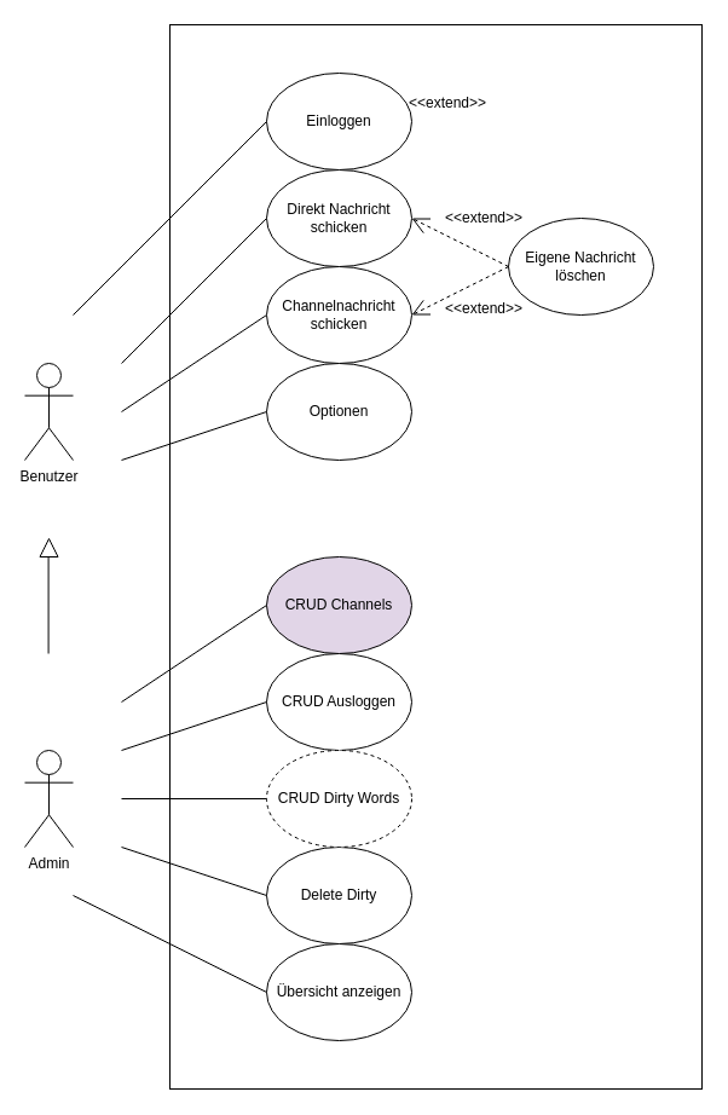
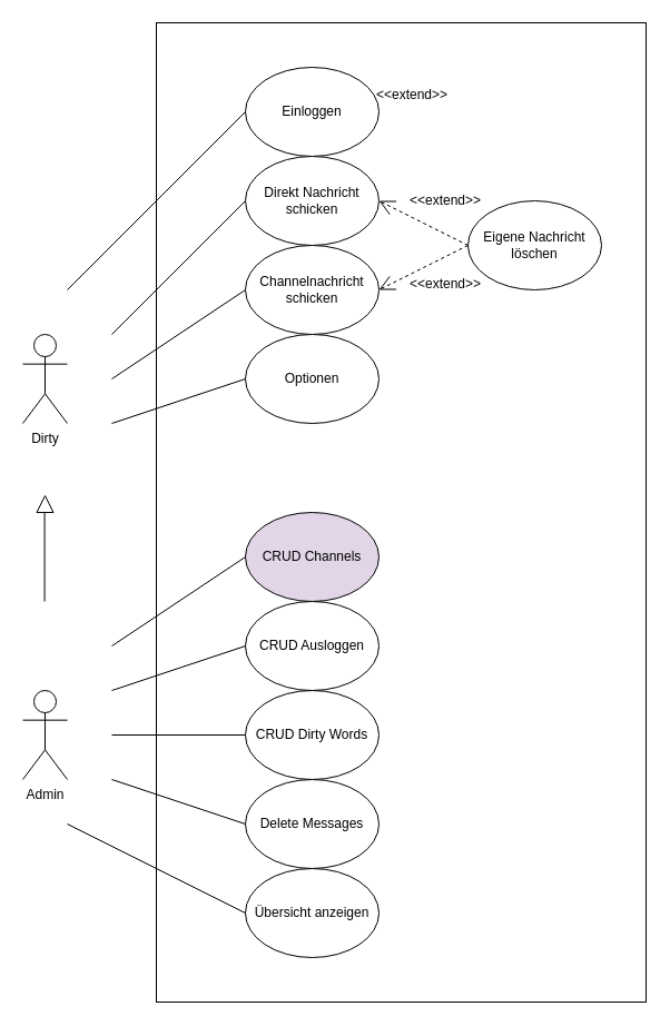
  <mxCell id="0" />
  <mxCell id="1" parent="0" />
  <mxCell id="2" value="" style="rounded=0;whiteSpace=wrap;html=1;" vertex="1" parent="1"><mxGeometry x="140" y="20" width="440" height="880" as="geometry" /></mxCell>
- <mxCell id="3" value="Benutzer" style="shape=umlActor;verticalLabelPosition=bottom;verticalAlign=top;html=1;" parent="1" vertex="1"><mxGeometry x="20" y="300" width="40" height="80" as="geometry" /></mxCell>
+ <mxCell id="3" value="Dirty" style="shape=umlActor;verticalLabelPosition=bottom;verticalAlign=top;html=1;" parent="1" vertex="1"><mxGeometry x="20" y="300" width="40" height="80" as="geometry" /></mxCell>
  <mxCell id="4" value="Direkt Nachricht schicken" style="ellipse;whiteSpace=wrap;html=1;" parent="1" vertex="1"><mxGeometry x="220" y="140" width="120" height="80" as="geometry" /></mxCell>
  <mxCell id="5" value="Eigene Nachricht löschen" style="ellipse;whiteSpace=wrap;html=1;" parent="1" vertex="1"><mxGeometry x="420" y="180" width="120" height="80" as="geometry" /></mxCell>
  <mxCell id="6" value="Einloggen" style="ellipse;whiteSpace=wrap;html=1;" parent="1" vertex="1"><mxGeometry x="220" y="60" width="120" height="80" as="geometry" /></mxCell>
  <mxCell id="7" value="" style="endArrow=none;html=1;rounded=0;entryX=0;entryY=0.5;entryDx=0;entryDy=0;" parent="1" target="6" edge="1"><mxGeometry width="50" height="50" relative="1" as="geometry"><mxPoint x="60" y="260" as="sourcePoint" /><mxPoint x="210" y="300" as="targetPoint" /></mxGeometry></mxCell>
  <mxCell id="8" value="" style="endArrow=none;html=1;rounded=0;entryX=0;entryY=0.5;entryDx=0;entryDy=0;" parent="1" edge="1" target="4"><mxGeometry width="50" height="50" relative="1" as="geometry"><mxPoint x="100" y="300" as="sourcePoint" /><mxPoint x="220" y="300" as="targetPoint" /></mxGeometry></mxCell>
  <mxCell id="9" value="" style="endArrow=open;endSize=12;dashed=1;html=1;rounded=0;exitX=0;exitY=0.5;exitDx=0;exitDy=0;entryX=1;entryY=0.5;entryDx=0;entryDy=0;" parent="1" source="5" target="4" edge="1"><mxGeometry width="160" relative="1" as="geometry"><mxPoint x="620" y="300" as="sourcePoint" /><mxPoint x="301" y="381.04" as="targetPoint" /></mxGeometry></mxCell>
  <mxCell id="10" value="" style="endArrow=open;endSize=12;dashed=1;html=1;rounded=0;entryX=1;entryY=0.5;entryDx=0;entryDy=0;exitX=0;exitY=0.5;exitDx=0;exitDy=0;" parent="1" source="5" target="20" edge="1"><mxGeometry width="160" relative="1" as="geometry"><mxPoint x="420" y="420" as="sourcePoint" /><mxPoint x="299.2" y="458.64" as="targetPoint" /></mxGeometry></mxCell>
  <mxCell id="11" value="&amp;lt;&amp;lt;extend&amp;gt;&amp;gt;" style="text;html=1;align=center;verticalAlign=middle;whiteSpace=wrap;rounded=0;" parent="1" vertex="1"><mxGeometry x="340" y="70" width="60" height="30" as="geometry" /></mxCell>
  <mxCell id="12" value="&amp;lt;&amp;lt;extend&amp;gt;&amp;gt;" style="text;html=1;align=center;verticalAlign=middle;whiteSpace=wrap;rounded=0;" parent="1" vertex="1"><mxGeometry x="370" y="165" width="60" height="30" as="geometry" /></mxCell>
  <mxCell id="13" value="&amp;lt;&amp;lt;extend&amp;gt;&amp;gt;" style="text;html=1;align=center;verticalAlign=middle;whiteSpace=wrap;rounded=0;" parent="1" vertex="1"><mxGeometry x="370" y="240" width="60" height="30" as="geometry" /></mxCell>
  <mxCell id="14" value="CRUD Channels" style="ellipse;whiteSpace=wrap;html=1;fillColor=#e1d5e7;" parent="1" vertex="1"><mxGeometry x="220" y="460" width="120" height="80" as="geometry" /></mxCell>
  <mxCell id="15" value="" style="endArrow=none;html=1;rounded=0;entryX=0;entryY=0.5;entryDx=0;entryDy=0;" parent="1" target="14" edge="1"><mxGeometry width="50" height="50" relative="1" as="geometry"><mxPoint x="100" y="580" as="sourcePoint" /><mxPoint x="150" y="490" as="targetPoint" /></mxGeometry></mxCell>
  <mxCell id="16" value="" style="endArrow=none;html=1;rounded=0;exitX=0;exitY=0.5;exitDx=0;exitDy=0;" parent="1" edge="1" source="20"><mxGeometry width="50" height="50" relative="1" as="geometry"><mxPoint x="220" y="420" as="sourcePoint" /><mxPoint x="100" y="340" as="targetPoint" /></mxGeometry></mxCell>
  <mxCell id="17" value="Admin" style="shape=umlActor;verticalLabelPosition=bottom;verticalAlign=top;html=1;" parent="1" vertex="1"><mxGeometry x="20" y="620" width="40" height="80" as="geometry" /></mxCell>
  <mxCell id="18" value="" style="endArrow=none;html=1;rounded=0;" parent="1" edge="1"><mxGeometry width="50" height="50" relative="1" as="geometry"><mxPoint x="39.58" y="540" as="sourcePoint" /><mxPoint x="39.58" y="460" as="targetPoint" /></mxGeometry></mxCell>
  <mxCell id="19" value="" style="triangle;whiteSpace=wrap;html=1;rotation=-90;" parent="1" vertex="1"><mxGeometry x="32.5" y="445" width="15" height="15" as="geometry" /></mxCell>
  <mxCell id="20" value="Channelnachricht schicken" style="ellipse;whiteSpace=wrap;html=1;" vertex="1" parent="1"><mxGeometry x="220" y="220" width="120" height="80" as="geometry" /></mxCell>
- <mxCell id="21" value="Delete Dirty" style="ellipse;whiteSpace=wrap;html=1;" vertex="1" parent="1"><mxGeometry x="220" y="700" width="120" height="80" as="geometry" /></mxCell>
+ <mxCell id="21" value="Delete Messages" style="ellipse;whiteSpace=wrap;html=1;" vertex="1" parent="1"><mxGeometry x="220" y="700" width="120" height="80" as="geometry" /></mxCell>
  <mxCell id="22" value="CRUD Ausloggen" style="ellipse;whiteSpace=wrap;html=1;" vertex="1" parent="1"><mxGeometry x="220" y="540" width="120" height="80" as="geometry" /></mxCell>
- <mxCell id="23" value="CRUD Dirty Words" style="ellipse;whiteSpace=wrap;html=1;dashed=1;" vertex="1" parent="1"><mxGeometry x="220" y="620" width="120" height="80" as="geometry" /></mxCell>
+ <mxCell id="23" value="CRUD Dirty Words" style="ellipse;whiteSpace=wrap;html=1;" vertex="1" parent="1"><mxGeometry x="220" y="620" width="120" height="80" as="geometry" /></mxCell>
  <mxCell id="24" value="Übersicht anzeigen" style="ellipse;whiteSpace=wrap;html=1;" vertex="1" parent="1"><mxGeometry x="220" y="780" width="120" height="80" as="geometry" /></mxCell>
  <mxCell id="25" value="Optionen" style="ellipse;whiteSpace=wrap;html=1;" vertex="1" parent="1"><mxGeometry x="220" y="300" width="120" height="80" as="geometry" /></mxCell>
  <mxCell id="26" value="" style="endArrow=none;html=1;rounded=0;entryX=0;entryY=0.5;entryDx=0;entryDy=0;" edge="1" parent="1" target="25"><mxGeometry width="50" height="50" relative="1" as="geometry"><mxPoint x="100" y="380" as="sourcePoint" /><mxPoint x="150" y="330" as="targetPoint" /></mxGeometry></mxCell>
  <mxCell id="27" value="" style="endArrow=none;html=1;rounded=0;" edge="1" parent="1"><mxGeometry width="50" height="50" relative="1" as="geometry"><mxPoint x="100" y="620" as="sourcePoint" /><mxPoint x="220" y="580" as="targetPoint" /></mxGeometry></mxCell>
  <mxCell id="28" value="" style="endArrow=none;html=1;rounded=0;entryX=0;entryY=0.5;entryDx=0;entryDy=0;" edge="1" parent="1" target="23"><mxGeometry width="50" height="50" relative="1" as="geometry"><mxPoint x="100" y="660" as="sourcePoint" /><mxPoint x="150" y="610" as="targetPoint" /></mxGeometry></mxCell>
  <mxCell id="29" value="" style="endArrow=none;html=1;rounded=0;" edge="1" parent="1"><mxGeometry width="50" height="50" relative="1" as="geometry"><mxPoint x="100" y="700" as="sourcePoint" /><mxPoint x="220" y="740" as="targetPoint" /></mxGeometry></mxCell>
  <mxCell id="30" value="" style="endArrow=none;html=1;rounded=0;" edge="1" parent="1"><mxGeometry width="50" height="50" relative="1" as="geometry"><mxPoint x="60" y="740" as="sourcePoint" /><mxPoint x="220" y="820" as="targetPoint" /></mxGeometry></mxCell>
